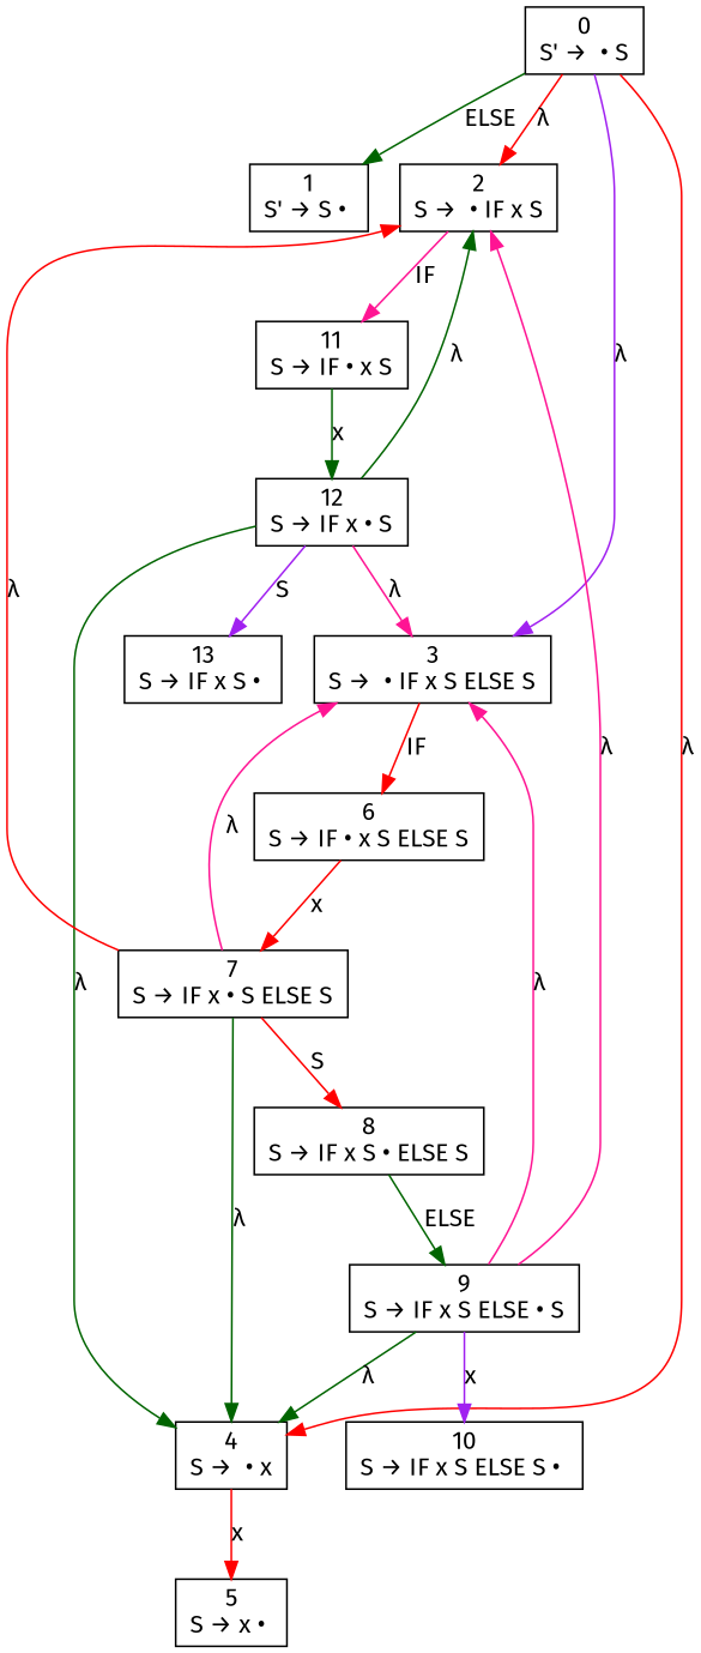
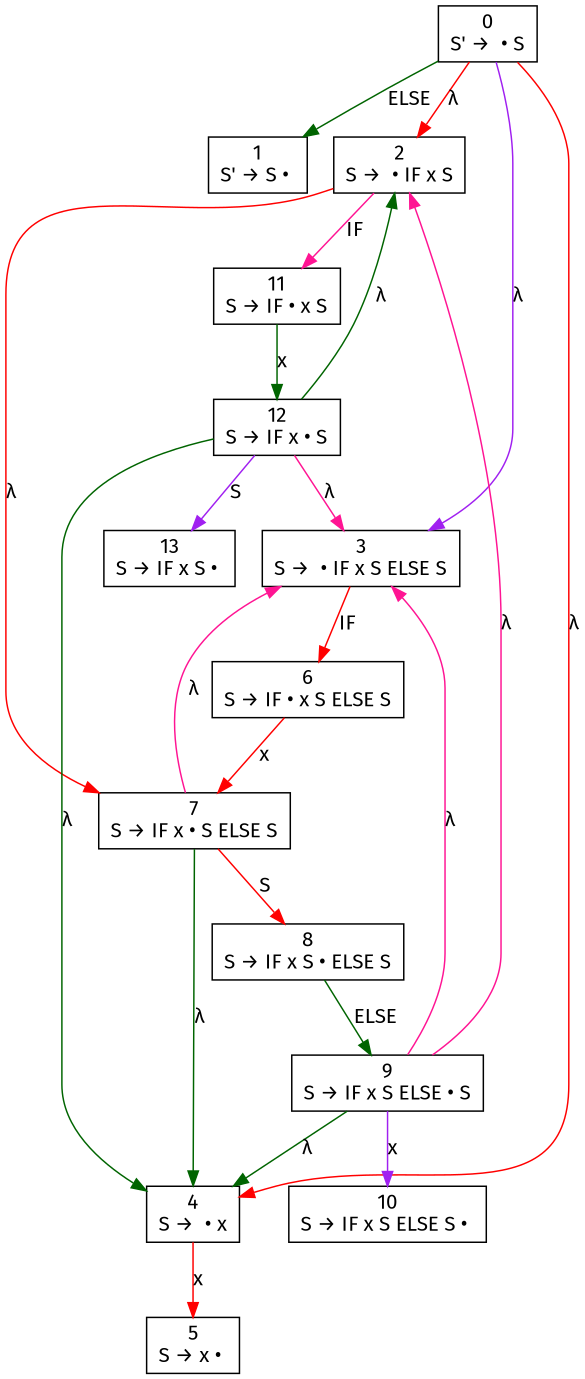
  digraph {
    fontname="Fira Sans"
    node [fontname="Fira Sans" shape=box]
    edge [color=darkgreen fontname="Fira Sans"]
    n1 [label=<0<br />S' →  • S>]
    n2 [label=<1<br />S' → S • >]
    n3 [label=<2<br />S →  • IF x S>]
    n4 [label=<3<br />S →  • IF x S ELSE S>]
    n5 [label=<4<br />S →  • x>]
    n6 [label=<11<br />S → IF • x S>]
    n7 [label=<6<br />S → IF • x S ELSE S>]
    n8 [label=<5<br />S → x • >]
    n9 [label=<12<br />S → IF x • S>]
    n10 [label=<7<br />S → IF x • S ELSE S>]
    n11 [label=<8<br />S → IF x S • ELSE S>]
    n12 [label=<9<br />S → IF x S ELSE • S>]
    n13 [label=<10<br />S → IF x S ELSE S • >]
    n14 [label=<13<br />S → IF x S • >]
    n1 -> n2 [label=ELSE]
    n1 -> n3 [color=red label=<&lambda;>]
    n1 -> n4 [color=purple label=<&lambda;>]
    n1 -> n5 [color=red label=<&lambda;>]
    n3 -> n6 [color=deeppink label=IF]
    n4 -> n7 [color=red label=IF]
    n5 -> n8 [color=red label=x]
    n6 -> n9 [label=x]
    n7 -> n10 [color=red label=x]
    n9 -> n3 [label=<&lambda;>]
    n9 -> n4 [color=deeppink label=<&lambda;>]
    n9 -> n5 [label=<&lambda;>]
    n9 -> n14 [color=purple label=S]
-   n10 -> n3 [color=red label=<&lambda;>]
+   n3 -> n10 [color=red label=<&lambda;>]
    n10 -> n4 [color=deeppink label=<&lambda;>]
    n10 -> n5 [label=<&lambda;>]
    n10 -> n11 [color=red label=S]
    n11 -> n12 [label=ELSE]
    n12 -> n3 [color=deeppink label=<&lambda;>]
    n12 -> n4 [color=deeppink label=<&lambda;>]
    n12 -> n5 [label=<&lambda;>]
    n12 -> n13 [color=purple label=x]
  }
